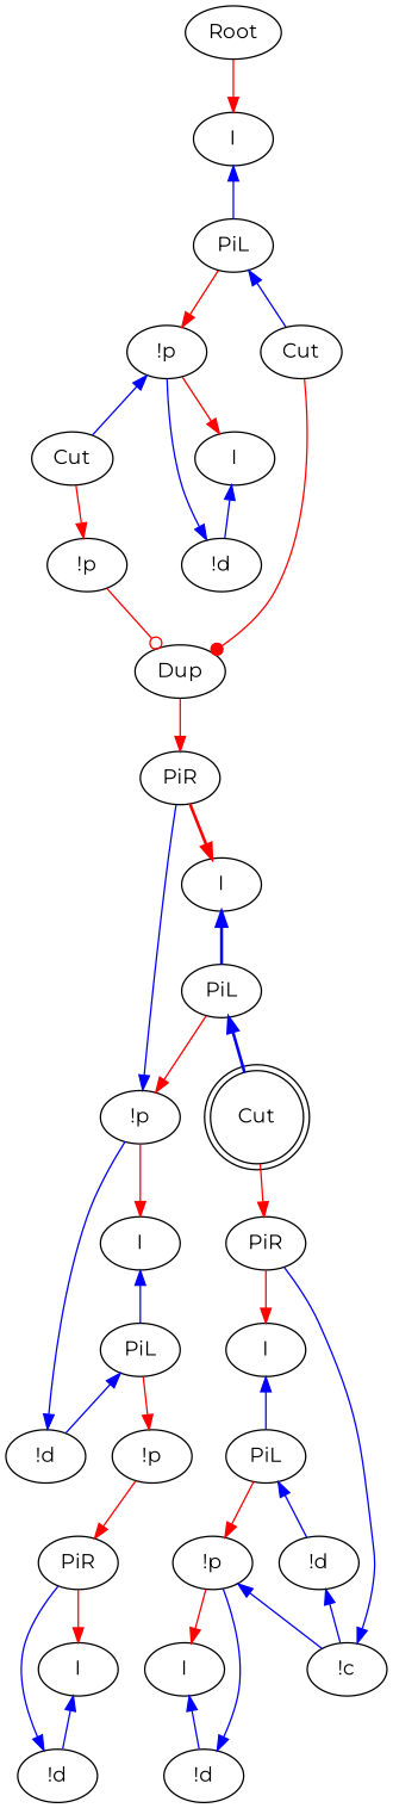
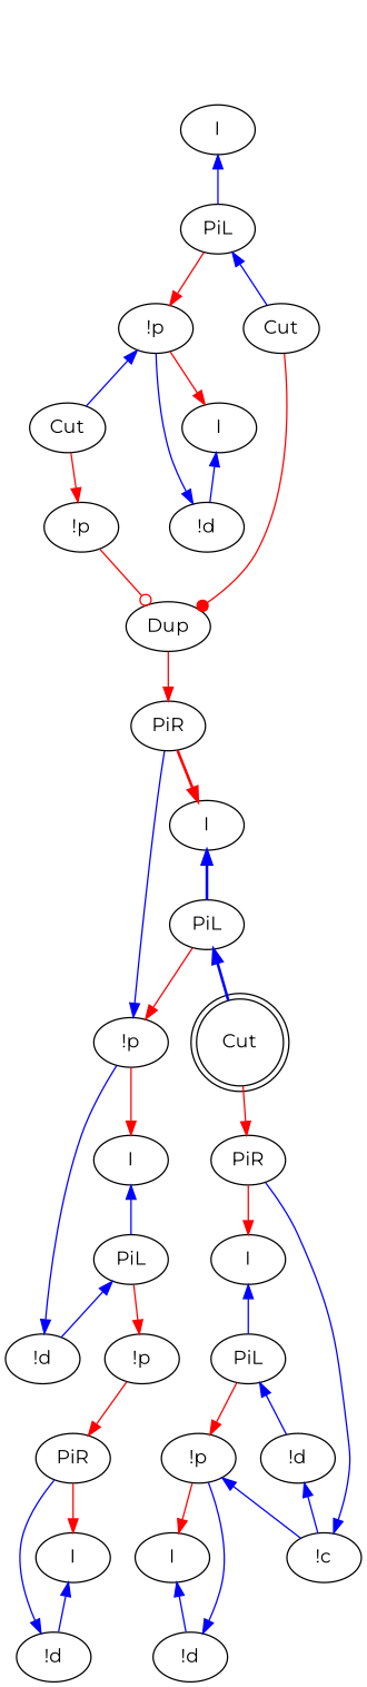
  digraph {
    fontname=Montserrat
    node [fontname=Montserrat]
    edge [color=blue fontname=Montserrat dir=back]
-   n1 [label=Root]
    n2 [label=I]
    n3 [label=PiL]
    n4 [label="!p"]
    n5 [label=Cut]
    n6 [label=I]
    n7 [label=Cut]
    n8 [label="!d"]
    n9 [label=I]
    n10 [label=PiL]
    n11 [label=Cut shape=doublecircle]
    n12 [label="!p"]
    n13 [label=PiR]
    n14 [label=I]
    n15 [label=PiL]
    n16 [label="!d"]
    n17 [label="!p"]
    n18 [label="!c"]
    n19 [label=I]
    n20 [label="!d"]
    n21 [label=I]
    n22 [label=PiR]
    n23 [label=PiL]
    n24 [label="!d"]
    n25 [label="!p"]
    n26 [label=PiR]
    n27 [label=I]
    n28 [label="!d"]
    n29 [label=Dup]
    n30 [label="!p"]
-   n1 -> n2 [color=red dir=""]
    n2 -> n3
    n3 -> n4 [color=red dir=""]
    n3 -> n5
    n4 -> n6 [color=red dir=""]
    n4 -> n7
    n5 -> n29 [arrowhead=dot color=red dir=""]
    n6 -> n8
    n7 -> n30 [color=red dir=""]
    n8 -> n4
    n9 -> n10 [penwidth=2]
    n10 -> n11 [penwidth=2]
    n10 -> n12 [color=red dir=""]
    n11 -> n13 [color=red dir=""]
    n12 -> n21 [color=red dir=""]
    n12 -> n22
    n13 -> n14 [color=red dir=""]
    n14 -> n15
    n15 -> n16
    n15 -> n17 [color=red dir=""]
    n16 -> n18
    n17 -> n18
    n17 -> n19 [color=red dir=""]
    n18 -> n13
    n19 -> n20
    n20 -> n17
    n21 -> n23
    n22 -> n9 [color=red penwidth=2 dir=""]
    n23 -> n24
    n23 -> n25 [color=red dir=""]
    n24 -> n12
    n25 -> n26 [color=red dir=""]
    n26 -> n27 [color=red dir=""]
    n27 -> n28
    n28 -> n26
    n29 -> n22 [color=red dir=""]
    n30 -> n29 [arrowhead=odot color=red dir=""]
  }
